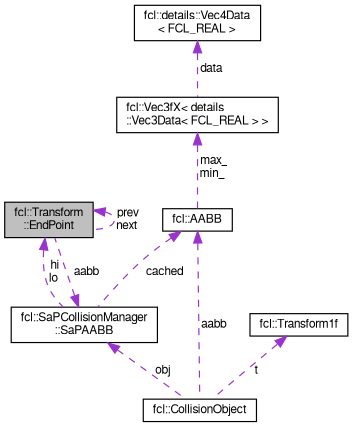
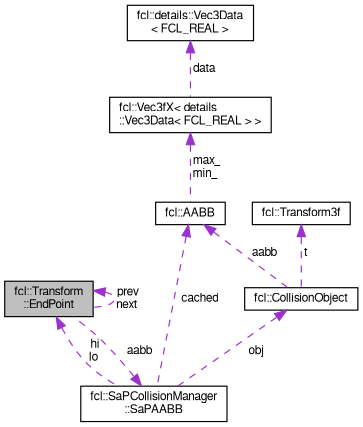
  digraph {
    node [color=black fillcolor=white fontname=FreeSans fontsize=10 shape=record style=filled]
    edge [color=darkorchid3 dir=back fontname=FreeSans fontsize=10 labelfontname=FreeSans labelfontsize=10 style=dashed]
    n1 [fillcolor=grey75 fontcolor=black height=0.2 label="fcl::Transform\l::EndPoint" width=0.4]
    n2 [height=0.2 label="fcl::SaPCollisionManager\l::SaPAABB" width=0.4]
    n3 [height=0.2 label="fcl::CollisionObject" width=0.4]
    n4 [height=0.2 label="fcl::AABB" width=0.4]
    n5 [height=0.2 label="fcl::Vec3fX\< details\l::Vec3Data\< FCL_REAL \> \>" width=0.4]
-   n6 [height=0.2 label="fcl::details::Vec4Data\l\< FCL_REAL \>" width=0.4]
-   n7 [height=0.2 label="fcl::Transform1f" width=0.4]
+   n6 [height=0.2 label="fcl::details::Vec3Data\l\< FCL_REAL \>" width=0.4]
+   n7 [height=0.2 label="fcl::Transform3f" width=0.4]
    n1 -> n1 [label=" prev\nnext"]
    n1 -> n2 [label=" hi\nlo"]
    n2 -> n1 [label=" aabb"]
-   n2 -> n3 [label=" obj"]
+   n3 -> n2 [label=" obj"]
    n4 -> n2 [label=" cached"]
    n4 -> n3 [label=" aabb"]
    n5 -> n4 [label=" max_\nmin_"]
    n6 -> n5 [label=" data"]
    n7 -> n3 [label=" t"]
  }
